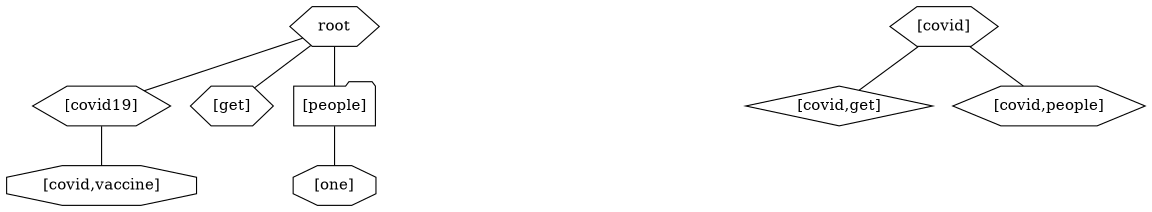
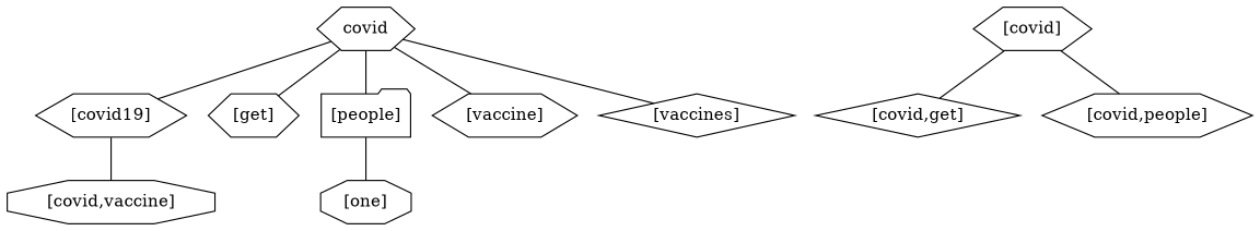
  graph {
    node [shape=hexagon]
-   root
+   root [label=covid]
    "[covid19]"
    "[get]"
    "[people]" [shape=folder]
+   "[vaccine]"
+   "[vaccines]" [shape=diamond]
    "[covid,get]" [shape=diamond]
    "[covid]"
    "[covid,people]"
    "[covid,vaccine]" [shape=octagon]
    "[one]" [shape=octagon]
    root -- "[covid19]"
    root -- "[get]"
    root -- "[people]"
+   root -- "[vaccine]"
+   root -- "[vaccines]"
    "[covid19]" -- "[covid,vaccine]"
    "[people]" -- "[one]"
    "[covid]" -- "[covid,get]"
    "[covid]" -- "[covid,people]"
  }
